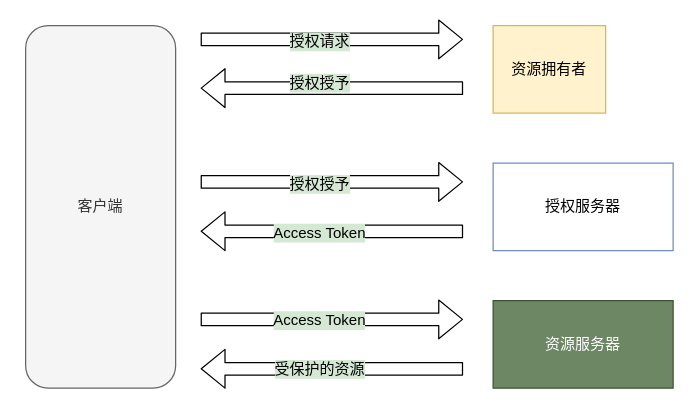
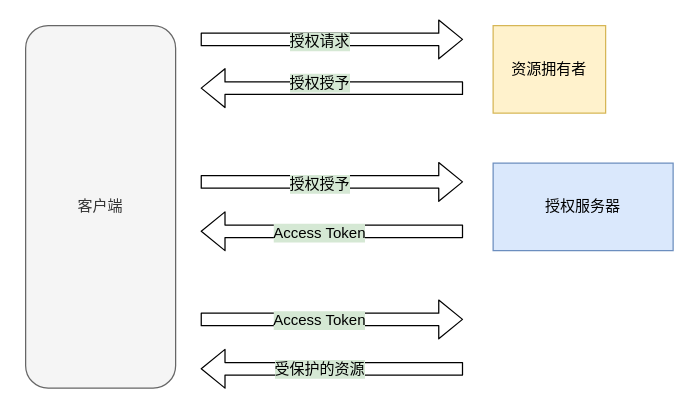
  <mxCell id="0" />
  <mxCell id="1" parent="0" />
  <mxCell id="2" value="客户端" style="whiteSpace=wrap;html=1;fillColor=#f5f5f5;strokeColor=#666666;fontColor=#333333;rounded=1;" vertex="1" parent="1"><mxGeometry x="20" y="20" width="120" height="290" as="geometry" /></mxCell>
- <mxCell id="3" value="授权服务器" style="rounded=0;whiteSpace=wrap;html=1;fillColor=#ffffff;strokeColor=#6c8ebf;" vertex="1" parent="1"><mxGeometry x="394" y="130" width="144" height="70" as="geometry" /></mxCell>
- <mxCell id="4" value="资源服务器" style="rounded=0;whiteSpace=wrap;html=1;fillColor=#6d8764;strokeColor=#3A5431;fontColor=#ffffff;" vertex="1" parent="1"><mxGeometry x="394" y="240" width="144" height="70" as="geometry" /></mxCell>
+ <mxCell id="3" value="授权服务器" style="rounded=0;whiteSpace=wrap;html=1;fillColor=#dae8fc;strokeColor=#6c8ebf;" vertex="1" parent="1"><mxGeometry x="394" y="130" width="144" height="70" as="geometry" /></mxCell>
  <mxCell id="5" value="资源拥有者" style="rounded=0;whiteSpace=wrap;html=1;fillColor=#fff2cc;strokeColor=#d6b656;" vertex="1" parent="1"><mxGeometry x="394" y="20" width="90" height="70" as="geometry" /></mxCell>
  <mxCell id="6" value="" style="shape=flexArrow;endArrow=classic;html=1;" edge="1" parent="1"><mxGeometry width="50" height="50" relative="1" as="geometry"><mxPoint x="160" y="31" as="sourcePoint" /><mxPoint x="370" y="31" as="targetPoint" /></mxGeometry></mxCell>
  <mxCell id="7" value="授权请求" style="text;html=1;resizable=0;points=[];align=center;verticalAlign=middle;labelBackgroundColor=#D5E8D4;" vertex="1" connectable="0" parent="6"><mxGeometry x="-0.2" y="-1" relative="1" as="geometry"><mxPoint x="10" as="offset" /></mxGeometry></mxCell>
  <mxCell id="8" value="" style="shape=flexArrow;endArrow=classic;html=1;" edge="1" parent="1"><mxGeometry width="50" height="50" relative="1" as="geometry"><mxPoint x="370" y="70" as="sourcePoint" /><mxPoint x="160" y="70" as="targetPoint" /></mxGeometry></mxCell>
  <mxCell id="9" value="&lt;div&gt;授权授予&lt;/div&gt;" style="text;html=1;resizable=0;points=[];align=center;verticalAlign=middle;labelBackgroundColor=#D5E8D4;" vertex="1" connectable="0" parent="8"><mxGeometry x="0.095" y="-5" relative="1" as="geometry"><mxPoint x="-1" as="offset" /></mxGeometry></mxCell>
  <mxCell id="10" value="" style="shape=flexArrow;endArrow=classic;html=1;" edge="1" parent="1"><mxGeometry width="50" height="50" relative="1" as="geometry"><mxPoint x="160" y="145" as="sourcePoint" /><mxPoint x="370" y="145" as="targetPoint" /></mxGeometry></mxCell>
  <mxCell id="11" value="授权授予" style="text;html=1;resizable=0;points=[];align=center;verticalAlign=middle;labelBackgroundColor=#D5E8D4;" vertex="1" connectable="0" parent="10"><mxGeometry x="-0.095" y="-1" relative="1" as="geometry"><mxPoint x="-1" as="offset" /></mxGeometry></mxCell>
  <mxCell id="12" value="" style="shape=flexArrow;endArrow=classic;html=1;" edge="1" parent="1"><mxGeometry width="50" height="50" relative="1" as="geometry"><mxPoint x="370" y="184.5" as="sourcePoint" /><mxPoint x="160" y="184.5" as="targetPoint" /></mxGeometry></mxCell>
  <mxCell id="13" value="Access Token" style="text;html=1;resizable=0;points=[];align=center;verticalAlign=middle;labelBackgroundColor=#D5E8D4;" vertex="1" connectable="0" parent="12"><mxGeometry x="0.152" y="1" relative="1" as="geometry"><mxPoint x="5" as="offset" /></mxGeometry></mxCell>
  <mxCell id="14" value="" style="shape=flexArrow;endArrow=classic;html=1;" edge="1" parent="1"><mxGeometry width="50" height="50" relative="1" as="geometry"><mxPoint x="160" y="255" as="sourcePoint" /><mxPoint x="370" y="255" as="targetPoint" /></mxGeometry></mxCell>
  <mxCell id="15" value="Access Token" style="text;html=1;resizable=0;points=[];align=center;verticalAlign=middle;labelBackgroundColor=#D5E8D4;" vertex="1" connectable="0" parent="14"><mxGeometry x="-0.314" relative="1" as="geometry"><mxPoint x="22" as="offset" /></mxGeometry></mxCell>
  <mxCell id="16" value="" style="shape=flexArrow;endArrow=classic;html=1;" edge="1" parent="1"><mxGeometry width="50" height="50" relative="1" as="geometry"><mxPoint x="370" y="294.5" as="sourcePoint" /><mxPoint x="160" y="294.5" as="targetPoint" /></mxGeometry></mxCell>
  <mxCell id="17" value="&lt;div&gt;受保护的资源&lt;/div&gt;" style="text;html=1;resizable=0;points=[];align=center;verticalAlign=middle;labelBackgroundColor=#D5E8D4;" vertex="1" connectable="0" parent="16"><mxGeometry x="0.105" relative="1" as="geometry"><mxPoint as="offset" /></mxGeometry></mxCell>
